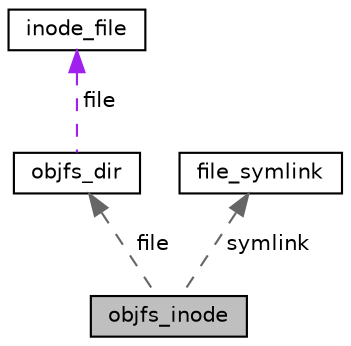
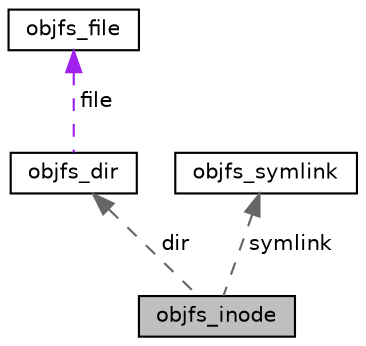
  digraph {
    node [color=black fillcolor=white fontname=Helvetica fontsize=10 shape=record style=filled]
    edge [color=gray40 dir=back fontname=Helvetica fontsize=10 labelfontname=Helvetica labelfontsize=10 style=dashed]
    n1 [fillcolor=grey75 fontcolor=black height=0.2 label=objfs_inode width=0.4]
    n2 [height=0.2 label=objfs_dir width=0.4]
-   n3 [height=0.2 label=inode_file width=0.4]
-   n4 [height=0.2 label=file_symlink width=0.4]
-   n2 -> n1 [label=" file"]
+   n3 [height=0.2 label=objfs_file width=0.4]
+   n4 [height=0.2 label=objfs_symlink width=0.4]
+   n2 -> n1 [label=" dir"]
    n3 -> n2 [color=purple label=" file"]
    n4 -> n1 [label=" symlink"]
  }
